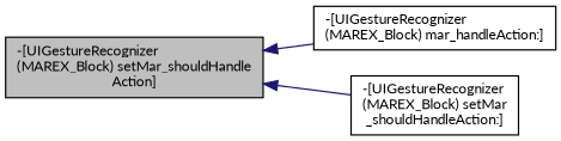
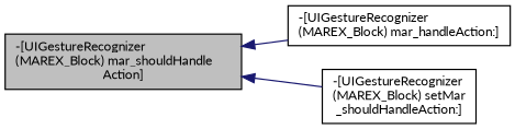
  digraph {
    rankdir=LR
    fontname=Lato
    node [color=black fillcolor=white fontname=Lato fontsize=10 shape=record style=filled]
    edge [color=midnightblue dir=back fontname=Lato fontsize=10 labelfontname=Helvetica labelfontsize=10 style=solid]
-   n1 [fillcolor=grey75 fontcolor=black height=0.2 label="-[UIGestureRecognizer\l(MAREX_Block) setMar_shouldHandle\lAction]" width=0.4]
+   n1 [fillcolor=grey75 fontcolor=black height=0.2 label="-[UIGestureRecognizer\l(MAREX_Block) mar_shouldHandle\lAction]" width=0.4]
    n2 [height=0.2 label="-[UIGestureRecognizer\l(MAREX_Block) mar_handleAction:]" width=0.4]
    n3 [height=0.2 label="-[UIGestureRecognizer\l(MAREX_Block) setMar\l_shouldHandleAction:]" width=0.4]
    n1 -> n2
    n1 -> n3
  }
